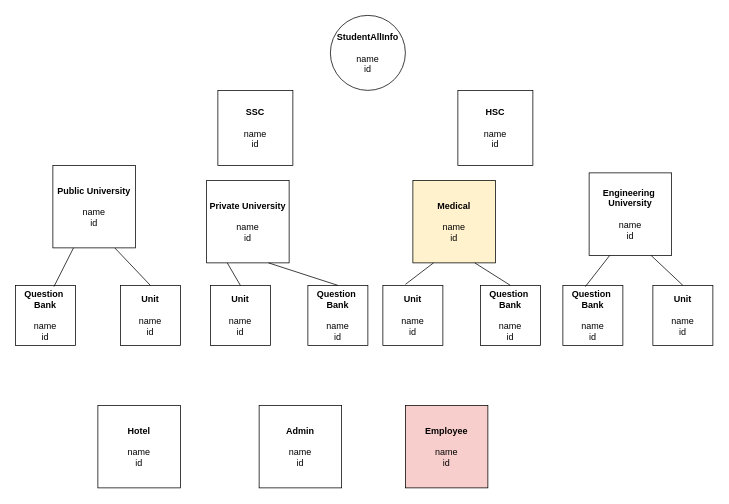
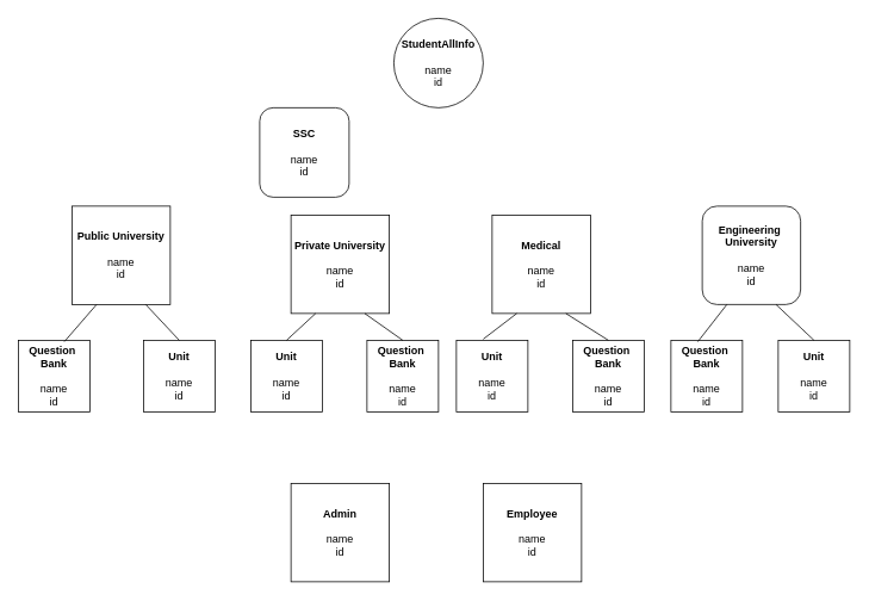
  <mxCell id="0" />
  <mxCell id="1" parent="0" />
  <mxCell id="2" value="&lt;b&gt;StudentAllInfo&lt;br&gt;&lt;br&gt;&lt;/b&gt;name&lt;br&gt;id&lt;br&gt;" style="ellipse;whiteSpace=wrap;html=1;aspect=fixed;" parent="1" vertex="1"><mxGeometry x="440" y="20" width="100" height="100" as="geometry" /></mxCell>
- <mxCell id="3" value="&lt;b&gt;Public University&lt;br&gt;&lt;br&gt;&lt;/b&gt;name&lt;br&gt;id" style="whiteSpace=wrap;html=1;aspect=fixed;" parent="1" vertex="1"><mxGeometry x="70" y="220" width="110" height="110" as="geometry" /></mxCell>
- <mxCell id="4" value="&lt;b&gt;Private University&lt;br&gt;&lt;br&gt;&lt;/b&gt;name&lt;br&gt;id" style="whiteSpace=wrap;html=1;aspect=fixed;" parent="1" vertex="1"><mxGeometry x="275" y="240" width="110" height="110" as="geometry" /></mxCell>
- <mxCell id="5" value="&lt;b&gt;Medical&lt;br&gt;&lt;br&gt;&lt;/b&gt;name&lt;br&gt;id" style="whiteSpace=wrap;html=1;aspect=fixed;fillColor=#fff2cc;" parent="1" vertex="1"><mxGeometry x="550" y="240" width="110" height="110" as="geometry" /></mxCell>
- <mxCell id="6" value="&lt;b&gt;Engineering&amp;nbsp;&lt;br&gt;University&lt;/b&gt;&lt;br&gt;&lt;br&gt;name&lt;br&gt;id" style="whiteSpace=wrap;html=1;aspect=fixed;" parent="1" vertex="1"><mxGeometry x="785" y="230" width="110" height="110" as="geometry" /></mxCell>
- <mxCell id="7" value="&lt;b&gt;Hotel&lt;br&gt;&lt;br&gt;&lt;/b&gt;name&lt;br&gt;id" style="whiteSpace=wrap;html=1;aspect=fixed;" parent="1" vertex="1"><mxGeometry x="130" y="540" width="110" height="110" as="geometry" /></mxCell>
- <mxCell id="8" value="&lt;b&gt;Admin&lt;br&gt;&lt;br&gt;&lt;/b&gt;name&lt;br&gt;id" style="whiteSpace=wrap;html=1;aspect=fixed;" parent="1" vertex="1"><mxGeometry x="345" y="540" width="110" height="110" as="geometry" /></mxCell>
- <mxCell id="9" value="&lt;b&gt;Employee&lt;br&gt;&lt;br&gt;&lt;/b&gt;name&lt;br&gt;id" style="whiteSpace=wrap;html=1;aspect=fixed;fillColor=#f8cecc;" parent="1" vertex="1"><mxGeometry x="540" y="540" width="110" height="110" as="geometry" /></mxCell>
- <mxCell id="10" value="&lt;b&gt;SSC&lt;br&gt;&lt;br&gt;&lt;/b&gt;name&lt;br&gt;id" style="whiteSpace=wrap;html=1;aspect=fixed;" parent="1" vertex="1"><mxGeometry x="290" y="120" width="100" height="100" as="geometry" /></mxCell>
- <mxCell id="11" value="&lt;b&gt;HSC&lt;br&gt;&lt;br&gt;&lt;/b&gt;name&lt;br&gt;id" style="whiteSpace=wrap;html=1;aspect=fixed;" parent="1" vertex="1"><mxGeometry x="610" y="120" width="100" height="100" as="geometry" /></mxCell>
+ <mxCell id="3" value="&lt;b&gt;Public University&lt;br&gt;&lt;br&gt;&lt;/b&gt;name&lt;br&gt;id" style="whiteSpace=wrap;html=1;aspect=fixed;" parent="1" vertex="1"><mxGeometry x="80" y="230" width="110" height="110" as="geometry" /></mxCell>
+ <mxCell id="4" value="&lt;b&gt;Private University&lt;br&gt;&lt;br&gt;&lt;/b&gt;name&lt;br&gt;id" style="whiteSpace=wrap;html=1;aspect=fixed;" parent="1" vertex="1"><mxGeometry x="325" y="240" width="110" height="110" as="geometry" /></mxCell>
+ <mxCell id="5" value="&lt;b&gt;Medical&lt;br&gt;&lt;br&gt;&lt;/b&gt;name&lt;br&gt;id" style="whiteSpace=wrap;html=1;aspect=fixed;" parent="1" vertex="1"><mxGeometry x="550" y="240" width="110" height="110" as="geometry" /></mxCell>
+ <mxCell id="6" value="&lt;b&gt;Engineering&amp;nbsp;&lt;br&gt;University&lt;/b&gt;&lt;br&gt;&lt;br&gt;name&lt;br&gt;id" style="whiteSpace=wrap;html=1;aspect=fixed;rounded=1;" parent="1" vertex="1"><mxGeometry x="785" y="230" width="110" height="110" as="geometry" /></mxCell>
+ <mxCell id="8" value="&lt;b&gt;Admin&lt;br&gt;&lt;br&gt;&lt;/b&gt;name&lt;br&gt;id" style="whiteSpace=wrap;html=1;aspect=fixed;" parent="1" vertex="1"><mxGeometry x="325" y="540" width="110" height="110" as="geometry" /></mxCell>
+ <mxCell id="9" value="&lt;b&gt;Employee&lt;br&gt;&lt;br&gt;&lt;/b&gt;name&lt;br&gt;id" style="whiteSpace=wrap;html=1;aspect=fixed;" parent="1" vertex="1"><mxGeometry x="540" y="540" width="110" height="110" as="geometry" /></mxCell>
+ <mxCell id="10" value="&lt;b&gt;SSC&lt;br&gt;&lt;br&gt;&lt;/b&gt;name&lt;br&gt;id" style="whiteSpace=wrap;html=1;aspect=fixed;rounded=1;" parent="1" vertex="1"><mxGeometry x="290" y="120" width="100" height="100" as="geometry" /></mxCell>
  <mxCell id="12" value="&lt;b&gt;Question&amp;nbsp;&lt;br&gt;Bank&lt;/b&gt;&lt;br&gt;&lt;br&gt;name&lt;br&gt;id" style="whiteSpace=wrap;html=1;aspect=fixed;" parent="1" vertex="1"><mxGeometry x="20" y="380" width="80" height="80" as="geometry" /></mxCell>
  <mxCell id="13" value="&lt;b&gt;Unit&lt;/b&gt;&lt;br&gt;&lt;br&gt;name&lt;br&gt;id" style="whiteSpace=wrap;html=1;aspect=fixed;" parent="1" vertex="1"><mxGeometry x="160" y="380" width="80" height="80" as="geometry" /></mxCell>
  <mxCell id="14" value="&lt;b&gt;Unit&lt;/b&gt;&lt;br&gt;&lt;br&gt;name&lt;br&gt;id" style="whiteSpace=wrap;html=1;aspect=fixed;" parent="1" vertex="1"><mxGeometry x="280" y="380" width="80" height="80" as="geometry" /></mxCell>
  <mxCell id="15" value="&lt;b&gt;Unit&lt;/b&gt;&lt;br&gt;&lt;br&gt;name&lt;br&gt;id" style="whiteSpace=wrap;html=1;aspect=fixed;" parent="1" vertex="1"><mxGeometry x="510" y="380" width="80" height="80" as="geometry" /></mxCell>
  <mxCell id="16" value="&lt;b&gt;Question&amp;nbsp;&lt;br&gt;Bank&lt;/b&gt;&lt;br&gt;&lt;br&gt;name&lt;br&gt;id" style="whiteSpace=wrap;html=1;aspect=fixed;" parent="1" vertex="1"><mxGeometry x="410" y="380" width="80" height="80" as="geometry" /></mxCell>
  <mxCell id="17" value="&lt;b&gt;Question&amp;nbsp;&lt;br&gt;Bank&lt;/b&gt;&lt;br&gt;&lt;br&gt;name&lt;br&gt;id" style="whiteSpace=wrap;html=1;aspect=fixed;" parent="1" vertex="1"><mxGeometry x="640" y="380" width="80" height="80" as="geometry" /></mxCell>
  <mxCell id="18" value="&lt;b&gt;Unit&lt;/b&gt;&lt;br&gt;&lt;br&gt;name&lt;br&gt;id" style="whiteSpace=wrap;html=1;aspect=fixed;" parent="1" vertex="1"><mxGeometry x="870" y="380" width="80" height="80" as="geometry" /></mxCell>
  <mxCell id="19" value="&lt;b&gt;Question&amp;nbsp;&lt;br&gt;Bank&lt;/b&gt;&lt;br&gt;&lt;br&gt;name&lt;br&gt;id" style="whiteSpace=wrap;html=1;aspect=fixed;" parent="1" vertex="1"><mxGeometry x="750" y="380" width="80" height="80" as="geometry" /></mxCell>
  <mxCell id="20" value="" style="endArrow=none;html=1;exitX=0.75;exitY=1;exitDx=0;exitDy=0;entryX=0.5;entryY=0;entryDx=0;entryDy=0;" edge="1" parent="1" source="3" target="13"><mxGeometry width="50" height="50" relative="1" as="geometry"><mxPoint x="430" y="320" as="sourcePoint" /><mxPoint x="480" y="270" as="targetPoint" /></mxGeometry></mxCell>
  <mxCell id="21" value="" style="endArrow=none;html=1;exitX=0.25;exitY=1;exitDx=0;exitDy=0;entryX=0.643;entryY=0.02;entryDx=0;entryDy=0;entryPerimeter=0;" edge="1" parent="1" source="3" target="12"><mxGeometry width="50" height="50" relative="1" as="geometry"><mxPoint x="290" y="330" as="sourcePoint" /><mxPoint x="480" y="270" as="targetPoint" /></mxGeometry></mxCell>
  <mxCell id="22" value="" style="endArrow=none;html=1;exitX=0.25;exitY=1;exitDx=0;exitDy=0;entryX=0.5;entryY=0;entryDx=0;entryDy=0;" edge="1" parent="1" source="4" target="14"><mxGeometry width="50" height="50" relative="1" as="geometry"><mxPoint x="430" y="320" as="sourcePoint" /><mxPoint x="480" y="270" as="targetPoint" /></mxGeometry></mxCell>
  <mxCell id="23" value="" style="endArrow=none;html=1;exitX=0.75;exitY=1;exitDx=0;exitDy=0;entryX=0.5;entryY=0;entryDx=0;entryDy=0;" edge="1" parent="1" source="4" target="16"><mxGeometry width="50" height="50" relative="1" as="geometry"><mxPoint x="430" y="320" as="sourcePoint" /><mxPoint x="480" y="270" as="targetPoint" /></mxGeometry></mxCell>
  <mxCell id="24" value="" style="endArrow=none;html=1;exitX=0.25;exitY=1;exitDx=0;exitDy=0;entryX=0.375;entryY=-0.016;entryDx=0;entryDy=0;entryPerimeter=0;" edge="1" parent="1" source="5" target="15"><mxGeometry width="50" height="50" relative="1" as="geometry"><mxPoint x="430" y="320" as="sourcePoint" /><mxPoint x="480" y="270" as="targetPoint" /></mxGeometry></mxCell>
  <mxCell id="25" value="" style="endArrow=none;html=1;entryX=0.75;entryY=1;entryDx=0;entryDy=0;exitX=0.5;exitY=0;exitDx=0;exitDy=0;" edge="1" parent="1" source="17" target="5"><mxGeometry width="50" height="50" relative="1" as="geometry"><mxPoint x="430" y="320" as="sourcePoint" /><mxPoint x="480" y="270" as="targetPoint" /></mxGeometry></mxCell>
  <mxCell id="26" value="" style="endArrow=none;html=1;entryX=0.25;entryY=1;entryDx=0;entryDy=0;exitX=0.375;exitY=0.02;exitDx=0;exitDy=0;exitPerimeter=0;" edge="1" parent="1" source="19" target="6"><mxGeometry width="50" height="50" relative="1" as="geometry"><mxPoint x="430" y="320" as="sourcePoint" /><mxPoint x="480" y="270" as="targetPoint" /></mxGeometry></mxCell>
  <mxCell id="27" value="" style="endArrow=none;html=1;entryX=0.75;entryY=1;entryDx=0;entryDy=0;exitX=0.5;exitY=0;exitDx=0;exitDy=0;" edge="1" parent="1" source="18" target="6"><mxGeometry width="50" height="50" relative="1" as="geometry"><mxPoint x="430" y="320" as="sourcePoint" /><mxPoint x="480" y="270" as="targetPoint" /></mxGeometry></mxCell>
